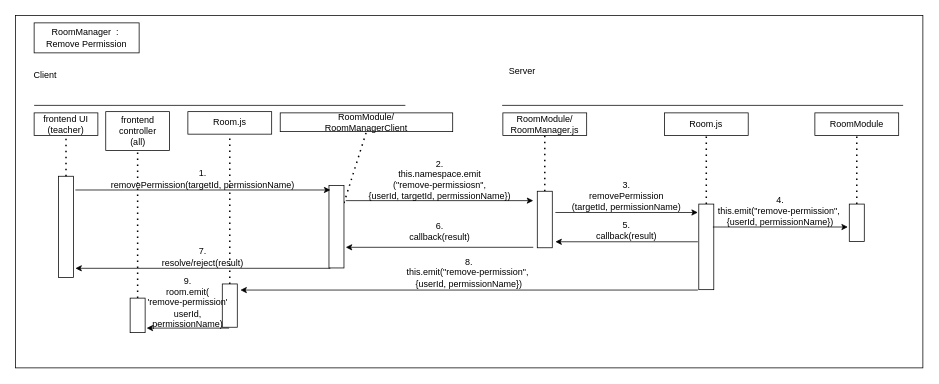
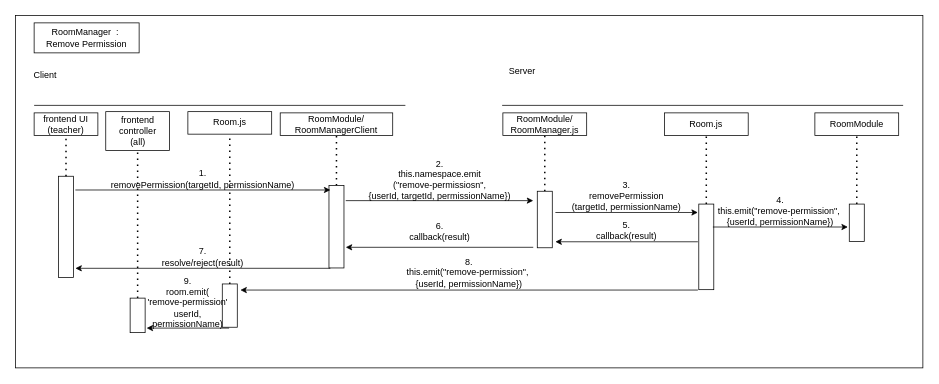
  <mxCell id="0" />
  <mxCell id="1" parent="0" />
  <mxCell id="2" value="" style="rounded=0;whiteSpace=wrap;html=1;" parent="1" vertex="1"><mxGeometry x="20" y="20" width="1210" height="470" as="geometry" /></mxCell>
  <mxCell id="3" value="" style="endArrow=none;dashed=1;html=1;dashPattern=1 3;strokeWidth=2;rounded=0;entryX=0.5;entryY=1;entryDx=0;entryDy=0;startArrow=none;" parent="1" source="13" target="12" edge="1"><mxGeometry width="50" height="50" relative="1" as="geometry"><mxPoint x="261.81" y="600" as="sourcePoint" /><mxPoint x="261.81" y="230" as="targetPoint" /></mxGeometry></mxCell>
  <mxCell id="4" value="" style="rounded=0;whiteSpace=wrap;html=1;" parent="1" vertex="1"><mxGeometry x="45" y="30" width="140" height="40" as="geometry" /></mxCell>
  <mxCell id="5" value="RoomModule/&lt;br&gt;RoomManager.js" style="rounded=0;whiteSpace=wrap;html=1;" parent="1" vertex="1"><mxGeometry x="670" y="150" width="111.75" height="30" as="geometry" /></mxCell>
  <mxCell id="6" value="" style="endArrow=none;dashed=1;html=1;dashPattern=1 3;strokeWidth=2;rounded=0;entryX=0.5;entryY=1;entryDx=0;entryDy=0;startArrow=none;" parent="1" source="14" target="5" edge="1"><mxGeometry width="50" height="50" relative="1" as="geometry"><mxPoint x="702.25" y="650" as="sourcePoint" /><mxPoint x="848.5" y="240" as="targetPoint" /></mxGeometry></mxCell>
  <mxCell id="7" value="" style="endArrow=none;html=1;rounded=0;" parent="1" edge="1"><mxGeometry width="50" height="50" relative="1" as="geometry"><mxPoint x="45" y="140" as="sourcePoint" /><mxPoint x="540" y="140" as="targetPoint" /></mxGeometry></mxCell>
  <mxCell id="8" value="" style="endArrow=none;html=1;rounded=0;" parent="1" edge="1"><mxGeometry width="50" height="50" relative="1" as="geometry"><mxPoint x="669" y="140" as="sourcePoint" /><mxPoint x="1203.69" y="140" as="targetPoint" /></mxGeometry></mxCell>
  <mxCell id="9" value="Client" style="text;strokeColor=none;align=center;fillColor=none;html=1;verticalAlign=middle;whiteSpace=wrap;rounded=0;" parent="1" vertex="1"><mxGeometry x="30" y="85" width="60" height="30" as="geometry" /></mxCell>
  <mxCell id="10" value="Server" style="text;strokeColor=none;align=center;fillColor=none;html=1;verticalAlign=middle;whiteSpace=wrap;rounded=0;" parent="1" vertex="1"><mxGeometry x="665.5" y="80" width="60" height="30" as="geometry" /></mxCell>
  <mxCell id="11" value="RoomManager&amp;nbsp;&amp;nbsp;:&amp;nbsp;&lt;br&gt;Remove Permission" style="text;strokeColor=none;align=center;fillColor=none;html=1;verticalAlign=middle;whiteSpace=wrap;rounded=0;" parent="1" vertex="1"><mxGeometry x="50" y="35" width="130" height="30" as="geometry" /></mxCell>
- <mxCell id="12" value="RoomModule/&lt;br&gt;RoomManagerClient" style="rounded=0;whiteSpace=wrap;html=1;" parent="1" vertex="1"><mxGeometry x="373.11" y="150" width="230" height="25" as="geometry" /></mxCell>
+ <mxCell id="12" value="RoomModule/&lt;br&gt;RoomManagerClient" style="rounded=0;whiteSpace=wrap;html=1;" parent="1" vertex="1"><mxGeometry x="373.11" y="150" width="150.01" height="30" as="geometry" /></mxCell>
  <mxCell id="13" value="" style="rounded=0;whiteSpace=wrap;html=1;rotation=90;" parent="1" vertex="1"><mxGeometry x="393.2" y="291.86" width="109.85" height="20" as="geometry" /></mxCell>
  <mxCell id="14" value="" style="rounded=0;whiteSpace=wrap;html=1;rotation=90;spacing=4;" parent="1" vertex="1"><mxGeometry x="688.19" y="282.18" width="75.36" height="20" as="geometry" /></mxCell>
  <mxCell id="15" value="" style="endArrow=classic;html=1;rounded=0;entryX=1;entryY=1;entryDx=0;entryDy=0;exitX=0;exitY=1;exitDx=0;exitDy=0;" edge="1" parent="1" source="16" target="16"><mxGeometry width="50" height="50" relative="1" as="geometry"><mxPoint x="51.04" y="246.84" as="sourcePoint" /><mxPoint x="490" y="291" as="targetPoint" /></mxGeometry></mxCell>
  <mxCell id="16" value="1. &lt;br&gt;removePermission(targetId, permissionName)" style="text;strokeColor=none;align=center;fillColor=none;html=1;verticalAlign=middle;whiteSpace=wrap;rounded=0;" vertex="1" parent="1"><mxGeometry x="100" y="222.82" width="340" height="30" as="geometry" /></mxCell>
  <mxCell id="17" value="frontend UI&lt;br&gt;(teacher)" style="rounded=0;whiteSpace=wrap;html=1;" vertex="1" parent="1"><mxGeometry x="45" y="150" width="85" height="30" as="geometry" /></mxCell>
  <mxCell id="18" value="" style="rounded=0;whiteSpace=wrap;html=1;rotation=90;spacing=4;" vertex="1" parent="1"><mxGeometry x="20" y="292" width="135" height="20" as="geometry" /></mxCell>
  <mxCell id="19" value="" style="endArrow=none;dashed=1;html=1;dashPattern=1 3;strokeWidth=2;rounded=0;entryX=0.5;entryY=1;entryDx=0;entryDy=0;exitX=0;exitY=0.5;exitDx=0;exitDy=0;" edge="1" parent="1" source="18" target="17"><mxGeometry width="50" height="50" relative="1" as="geometry"><mxPoint x="440" y="310" as="sourcePoint" /><mxPoint x="490" y="260" as="targetPoint" /></mxGeometry></mxCell>
  <mxCell id="20" value="2.&lt;br&gt;this.namespace.emit&lt;br&gt;(&quot;remove-permissiosn&quot;, &lt;br&gt;{userId, targetId, permissionName})" style="text;strokeColor=none;align=center;fillColor=none;html=1;verticalAlign=middle;whiteSpace=wrap;rounded=0;" vertex="1" parent="1"><mxGeometry x="460.5" y="210" width="250" height="57" as="geometry" /></mxCell>
  <mxCell id="21" value="" style="endArrow=classic;html=1;rounded=0;exitX=0;exitY=1;exitDx=0;exitDy=0;entryX=1;entryY=1;entryDx=0;entryDy=0;" edge="1" parent="1" source="20" target="20"><mxGeometry width="50" height="50" relative="1" as="geometry"><mxPoint x="540" y="300" as="sourcePoint" /><mxPoint x="590" y="250" as="targetPoint" /></mxGeometry></mxCell>
  <mxCell id="22" value="Room.js" style="rounded=0;whiteSpace=wrap;html=1;" vertex="1" parent="1"><mxGeometry x="885.35" y="150" width="111.75" height="30" as="geometry" /></mxCell>
  <mxCell id="23" value="" style="endArrow=none;dashed=1;html=1;dashPattern=1 3;strokeWidth=2;rounded=0;entryX=0.5;entryY=1;entryDx=0;entryDy=0;startArrow=none;" edge="1" parent="1" source="24" target="22"><mxGeometry width="50" height="50" relative="1" as="geometry"><mxPoint x="832.25" y="650" as="sourcePoint" /><mxPoint x="978.5" y="240" as="targetPoint" /></mxGeometry></mxCell>
  <mxCell id="24" value="" style="rounded=0;whiteSpace=wrap;html=1;rotation=90;spacing=4;" vertex="1" parent="1"><mxGeometry x="884.16" y="318.66" width="114.12" height="20" as="geometry" /></mxCell>
  <mxCell id="25" value="" style="endArrow=classic;html=1;rounded=0;entryX=1;entryY=1;entryDx=0;entryDy=0;exitX=0;exitY=1;exitDx=0;exitDy=0;" edge="1" parent="1" source="26" target="26"><mxGeometry width="50" height="50" relative="1" as="geometry"><mxPoint x="540" y="310" as="sourcePoint" /><mxPoint x="590" y="260" as="targetPoint" /></mxGeometry></mxCell>
  <mxCell id="26" value="3.&lt;br&gt;removePermission&lt;br&gt;(targetId, permissionName)" style="text;strokeColor=none;align=center;fillColor=none;html=1;verticalAlign=middle;whiteSpace=wrap;rounded=0;" vertex="1" parent="1"><mxGeometry x="740" y="240" width="190" height="42.82" as="geometry" /></mxCell>
  <mxCell id="27" value="" style="endArrow=classic;html=1;rounded=0;exitX=1;exitY=1;exitDx=0;exitDy=0;entryX=0;entryY=1;entryDx=0;entryDy=0;" edge="1" parent="1" source="28" target="28"><mxGeometry width="50" height="50" relative="1" as="geometry"><mxPoint x="540" y="300" as="sourcePoint" /><mxPoint x="590" y="250" as="targetPoint" /></mxGeometry></mxCell>
  <mxCell id="28" value="5.&lt;br&gt;callback(result)" style="text;strokeColor=none;align=center;fillColor=none;html=1;verticalAlign=middle;whiteSpace=wrap;rounded=0;" vertex="1" parent="1"><mxGeometry x="740" y="291.86" width="190" height="30" as="geometry" /></mxCell>
  <mxCell id="29" value="" style="endArrow=classic;html=1;rounded=0;exitX=1;exitY=1;exitDx=0;exitDy=0;entryX=0;entryY=1;entryDx=0;entryDy=0;" edge="1" parent="1" source="30" target="30"><mxGeometry width="50" height="50" relative="1" as="geometry"><mxPoint x="540" y="310" as="sourcePoint" /><mxPoint x="590" y="260" as="targetPoint" /></mxGeometry></mxCell>
  <mxCell id="30" value="&lt;br&gt;6.&lt;br&gt;callback(result)" style="text;strokeColor=none;align=center;fillColor=none;html=1;verticalAlign=middle;whiteSpace=wrap;rounded=0;" vertex="1" parent="1"><mxGeometry x="460.5" y="272.23" width="250" height="57" as="geometry" /></mxCell>
  <mxCell id="31" value="7.&lt;br&gt;resolve/reject(result)" style="text;strokeColor=none;align=center;fillColor=none;html=1;verticalAlign=middle;whiteSpace=wrap;rounded=0;" vertex="1" parent="1"><mxGeometry x="100" y="327.23" width="340" height="30" as="geometry" /></mxCell>
  <mxCell id="32" value="" style="endArrow=classic;html=1;rounded=0;exitX=1;exitY=1;exitDx=0;exitDy=0;entryX=0;entryY=1;entryDx=0;entryDy=0;" edge="1" parent="1" source="31" target="31"><mxGeometry width="50" height="50" relative="1" as="geometry"><mxPoint x="440" y="300" as="sourcePoint" /><mxPoint x="490" y="250" as="targetPoint" /></mxGeometry></mxCell>
  <mxCell id="33" value="RoomModule" style="rounded=0;whiteSpace=wrap;html=1;" vertex="1" parent="1"><mxGeometry x="1086" y="150" width="111.75" height="30" as="geometry" /></mxCell>
  <mxCell id="34" value="" style="endArrow=none;dashed=1;html=1;dashPattern=1 3;strokeWidth=2;rounded=0;entryX=0.5;entryY=1;entryDx=0;entryDy=0;startArrow=none;" edge="1" parent="1" source="35" target="33"><mxGeometry width="50" height="50" relative="1" as="geometry"><mxPoint x="1032.9" y="650" as="sourcePoint" /><mxPoint x="1179.15" y="240" as="targetPoint" /></mxGeometry></mxCell>
  <mxCell id="35" value="" style="rounded=0;whiteSpace=wrap;html=1;rotation=90;spacing=4;" vertex="1" parent="1"><mxGeometry x="1116.87" y="286.6" width="50" height="20" as="geometry" /></mxCell>
  <mxCell id="36" value="4.&lt;br&gt;this.emit(&quot;remove-permission&quot;,&amp;nbsp;&lt;br&gt;{userId, permissionName})" style="text;strokeColor=none;align=center;fillColor=none;html=1;verticalAlign=middle;whiteSpace=wrap;rounded=0;" vertex="1" parent="1"><mxGeometry x="950" y="260" width="180" height="42.18" as="geometry" /></mxCell>
  <mxCell id="37" value="" style="endArrow=classic;html=1;rounded=0;exitX=0;exitY=1;exitDx=0;exitDy=0;entryX=1;entryY=1;entryDx=0;entryDy=0;" edge="1" parent="1" source="36" target="36"><mxGeometry width="50" height="50" relative="1" as="geometry"><mxPoint x="540" y="290" as="sourcePoint" /><mxPoint x="590" y="240" as="targetPoint" /></mxGeometry></mxCell>
  <mxCell id="38" value="Room.js" style="rounded=0;whiteSpace=wrap;html=1;" vertex="1" parent="1"><mxGeometry x="250" y="148.37" width="111.75" height="30" as="geometry" /></mxCell>
  <mxCell id="39" value="" style="endArrow=none;dashed=1;html=1;dashPattern=1 3;strokeWidth=2;rounded=0;entryX=0.5;entryY=1;entryDx=0;entryDy=0;startArrow=none;" edge="1" parent="1" source="40" target="38"><mxGeometry width="50" height="50" relative="1" as="geometry"><mxPoint x="196.9" y="648.37" as="sourcePoint" /><mxPoint x="343.15" y="238.37" as="targetPoint" /></mxGeometry></mxCell>
  <mxCell id="40" value="" style="rounded=0;whiteSpace=wrap;html=1;rotation=90;spacing=4;" vertex="1" parent="1"><mxGeometry x="277.02" y="396.96" width="57.7" height="20" as="geometry" /></mxCell>
  <mxCell id="41" value="8.&lt;br&gt;this.emit(&quot;remove-permission&quot;,&amp;nbsp;&lt;br&gt;{userId, permissionName})" style="text;strokeColor=none;align=center;fillColor=none;html=1;verticalAlign=middle;whiteSpace=wrap;rounded=0;" vertex="1" parent="1"><mxGeometry x="320" y="340" width="610" height="46.23" as="geometry" /></mxCell>
  <mxCell id="42" value="" style="endArrow=classic;html=1;rounded=0;exitX=1;exitY=1;exitDx=0;exitDy=0;entryX=0;entryY=1;entryDx=0;entryDy=0;" edge="1" parent="1" source="41" target="41"><mxGeometry width="50" height="50" relative="1" as="geometry"><mxPoint x="540" y="290" as="sourcePoint" /><mxPoint x="590" y="240" as="targetPoint" /></mxGeometry></mxCell>
  <mxCell id="43" value="frontend controller&lt;br&gt;(all)" style="rounded=0;whiteSpace=wrap;html=1;" vertex="1" parent="1"><mxGeometry x="140.51" y="148.37" width="85" height="51.63" as="geometry" /></mxCell>
  <mxCell id="44" value="" style="rounded=0;whiteSpace=wrap;html=1;rotation=90;spacing=4;" vertex="1" parent="1"><mxGeometry x="160" y="410" width="46.02" height="20" as="geometry" /></mxCell>
  <mxCell id="45" value="" style="endArrow=none;dashed=1;html=1;dashPattern=1 3;strokeWidth=2;rounded=0;entryX=0.5;entryY=1;entryDx=0;entryDy=0;exitX=0;exitY=0.5;exitDx=0;exitDy=0;" edge="1" parent="1" source="44" target="43"><mxGeometry width="50" height="50" relative="1" as="geometry"><mxPoint x="590" y="300" as="sourcePoint" /><mxPoint x="640" y="250" as="targetPoint" /></mxGeometry></mxCell>
  <mxCell id="46" value="" style="endArrow=classic;html=1;rounded=0;exitX=1;exitY=1;exitDx=0;exitDy=0;entryX=0;entryY=1;entryDx=0;entryDy=0;" edge="1" parent="1" source="47" target="47"><mxGeometry width="50" height="50" relative="1" as="geometry"><mxPoint x="590" y="300" as="sourcePoint" /><mxPoint x="640" y="250" as="targetPoint" /></mxGeometry></mxCell>
  <mxCell id="47" value="9.&lt;br&gt;room.emit(&lt;br&gt;'remove-permission'&lt;br&gt;userId, permissionName)" style="text;strokeColor=none;align=center;fillColor=none;html=1;verticalAlign=middle;whiteSpace=wrap;rounded=0;" vertex="1" parent="1"><mxGeometry x="195" y="370" width="110" height="66.96" as="geometry" /></mxCell>
